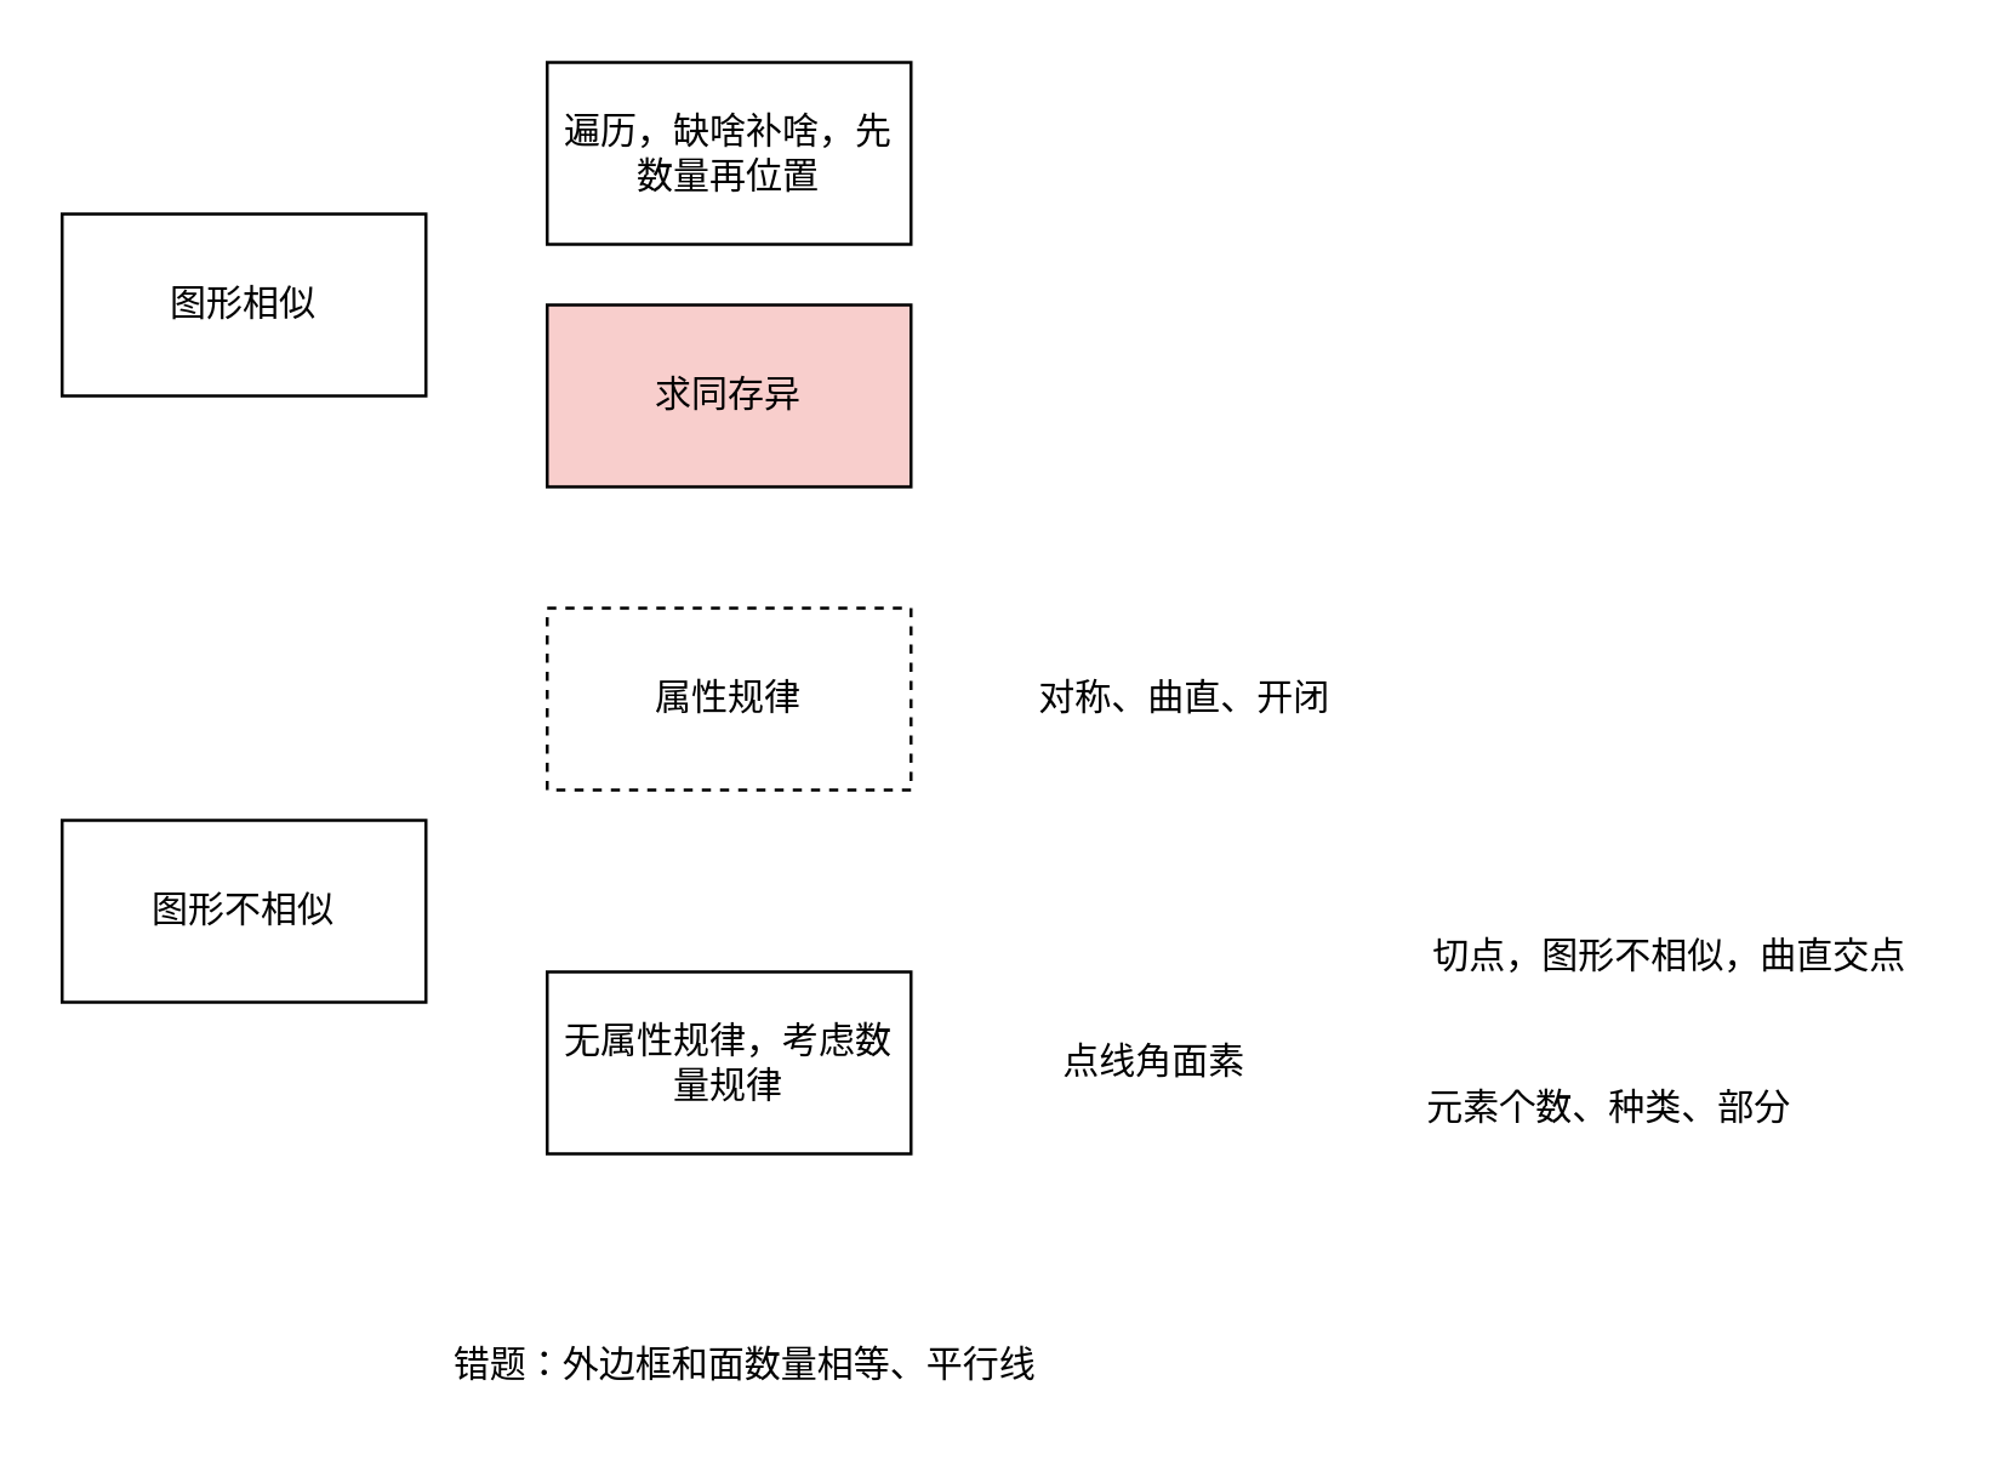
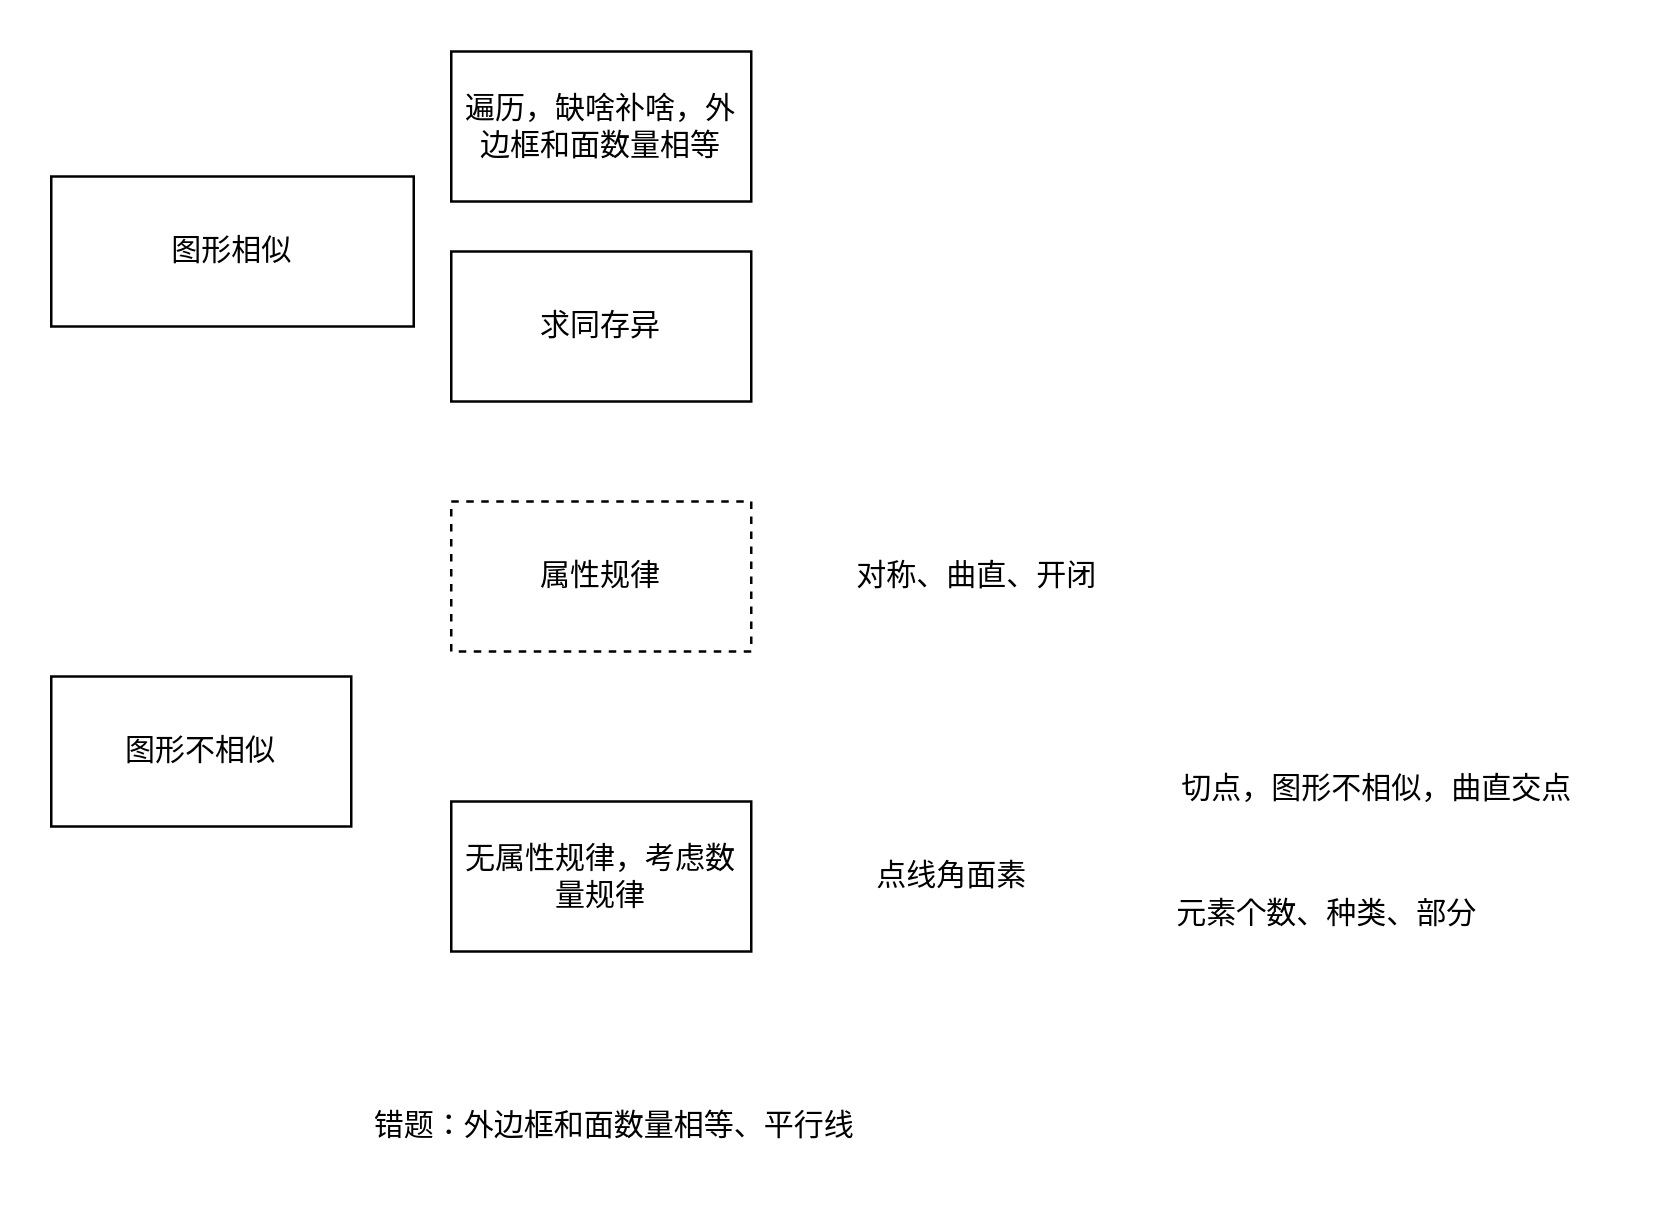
  <mxCell id="0" />
  <mxCell id="1" parent="0" />
- <mxCell id="2" value="图形相似" style="whiteSpace=wrap;html=1;" parent="1" vertex="1"><mxGeometry x="20" y="70" width="120" height="60" as="geometry" /></mxCell>
- <mxCell id="3" value="遍历，缺啥补啥，先数量再位置" style="whiteSpace=wrap;html=1;" parent="1" vertex="1"><mxGeometry x="180" y="20" width="120" height="60" as="geometry" /></mxCell>
- <mxCell id="4" value="求同存异" style="whiteSpace=wrap;html=1;fillColor=#f8cecc;" parent="1" vertex="1"><mxGeometry x="180" y="100" width="120" height="60" as="geometry" /></mxCell>
+ <mxCell id="2" value="图形相似" style="whiteSpace=wrap;html=1;" parent="1" vertex="1"><mxGeometry x="20" y="70" width="145" height="60" as="geometry" /></mxCell>
+ <mxCell id="3" value="遍历，缺啥补啥，外边框和面数量相等" style="whiteSpace=wrap;html=1;" parent="1" vertex="1"><mxGeometry x="180" y="20" width="120" height="60" as="geometry" /></mxCell>
+ <mxCell id="4" value="求同存异" style="whiteSpace=wrap;html=1;" parent="1" vertex="1"><mxGeometry x="180" y="100" width="120" height="60" as="geometry" /></mxCell>
  <mxCell id="5" value="图形不相似" style="whiteSpace=wrap;html=1;" parent="1" vertex="1"><mxGeometry x="20" y="270" width="120" height="60" as="geometry" /></mxCell>
  <mxCell id="6" value="属性规律" style="whiteSpace=wrap;html=1;dashed=1;" parent="1" vertex="1"><mxGeometry x="180" y="200" width="120" height="60" as="geometry" /></mxCell>
  <mxCell id="7" value="对称、曲直、开闭" style="text;html=1;align=center;verticalAlign=middle;resizable=0;points=[];autosize=1;strokeColor=none;fillColor=none;" parent="1" vertex="1"><mxGeometry x="330" y="215" width="120" height="30" as="geometry" /></mxCell>
  <mxCell id="8" value="无属性规律，考虑数量规律" style="whiteSpace=wrap;html=1;" parent="1" vertex="1"><mxGeometry x="180" y="320" width="120" height="60" as="geometry" /></mxCell>
  <mxCell id="9" value="点线角面素" style="text;html=1;align=center;verticalAlign=middle;resizable=0;points=[];autosize=1;strokeColor=none;fillColor=none;" parent="1" vertex="1"><mxGeometry x="340" y="335" width="80" height="30" as="geometry" /></mxCell>
  <mxCell id="10" value="切点，图形不相似，曲直交点" style="text;html=1;align=center;verticalAlign=middle;resizable=0;points=[];autosize=1;strokeColor=none;fillColor=none;" parent="1" vertex="1"><mxGeometry x="460" y="300" width="180" height="30" as="geometry" /></mxCell>
  <mxCell id="11" value="元素个数、种类、部分" style="text;html=1;align=center;verticalAlign=middle;resizable=0;points=[];autosize=1;strokeColor=none;fillColor=none;" parent="1" vertex="1"><mxGeometry x="460" y="350" width="140" height="30" as="geometry" /></mxCell>
  <mxCell id="12" value="错题：外边框和面数量相等、平行线" style="text;html=1;align=center;verticalAlign=middle;resizable=0;points=[];autosize=1;strokeColor=none;fillColor=none;" parent="1" vertex="1"><mxGeometry x="135" y="435" width="220" height="30" as="geometry" /></mxCell>
